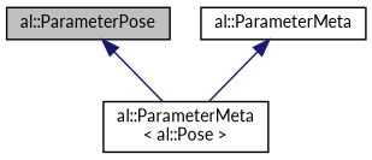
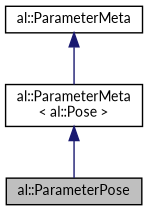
  digraph {
    fontname=Lato
    node [color=black fontname=Lato fontsize=10 shape=record]
    edge [color=midnightblue dir=back fontname=Lato fontsize=10 labelfontname="FreeSans.ttf" labelfontsize=10 style=solid]
    n1 [fillcolor=grey75 fontcolor=black height=0.2 label="al::ParameterPose" style=filled width=0.4]
    n2 [height=0.2 label="al::ParameterMeta\l\< al::Pose \>" width=0.4]
    n3 [height=0.2 label="al::ParameterMeta" width=0.4]
-   n1 -> n2
+   n2 -> n1
    n3 -> n2
  }
